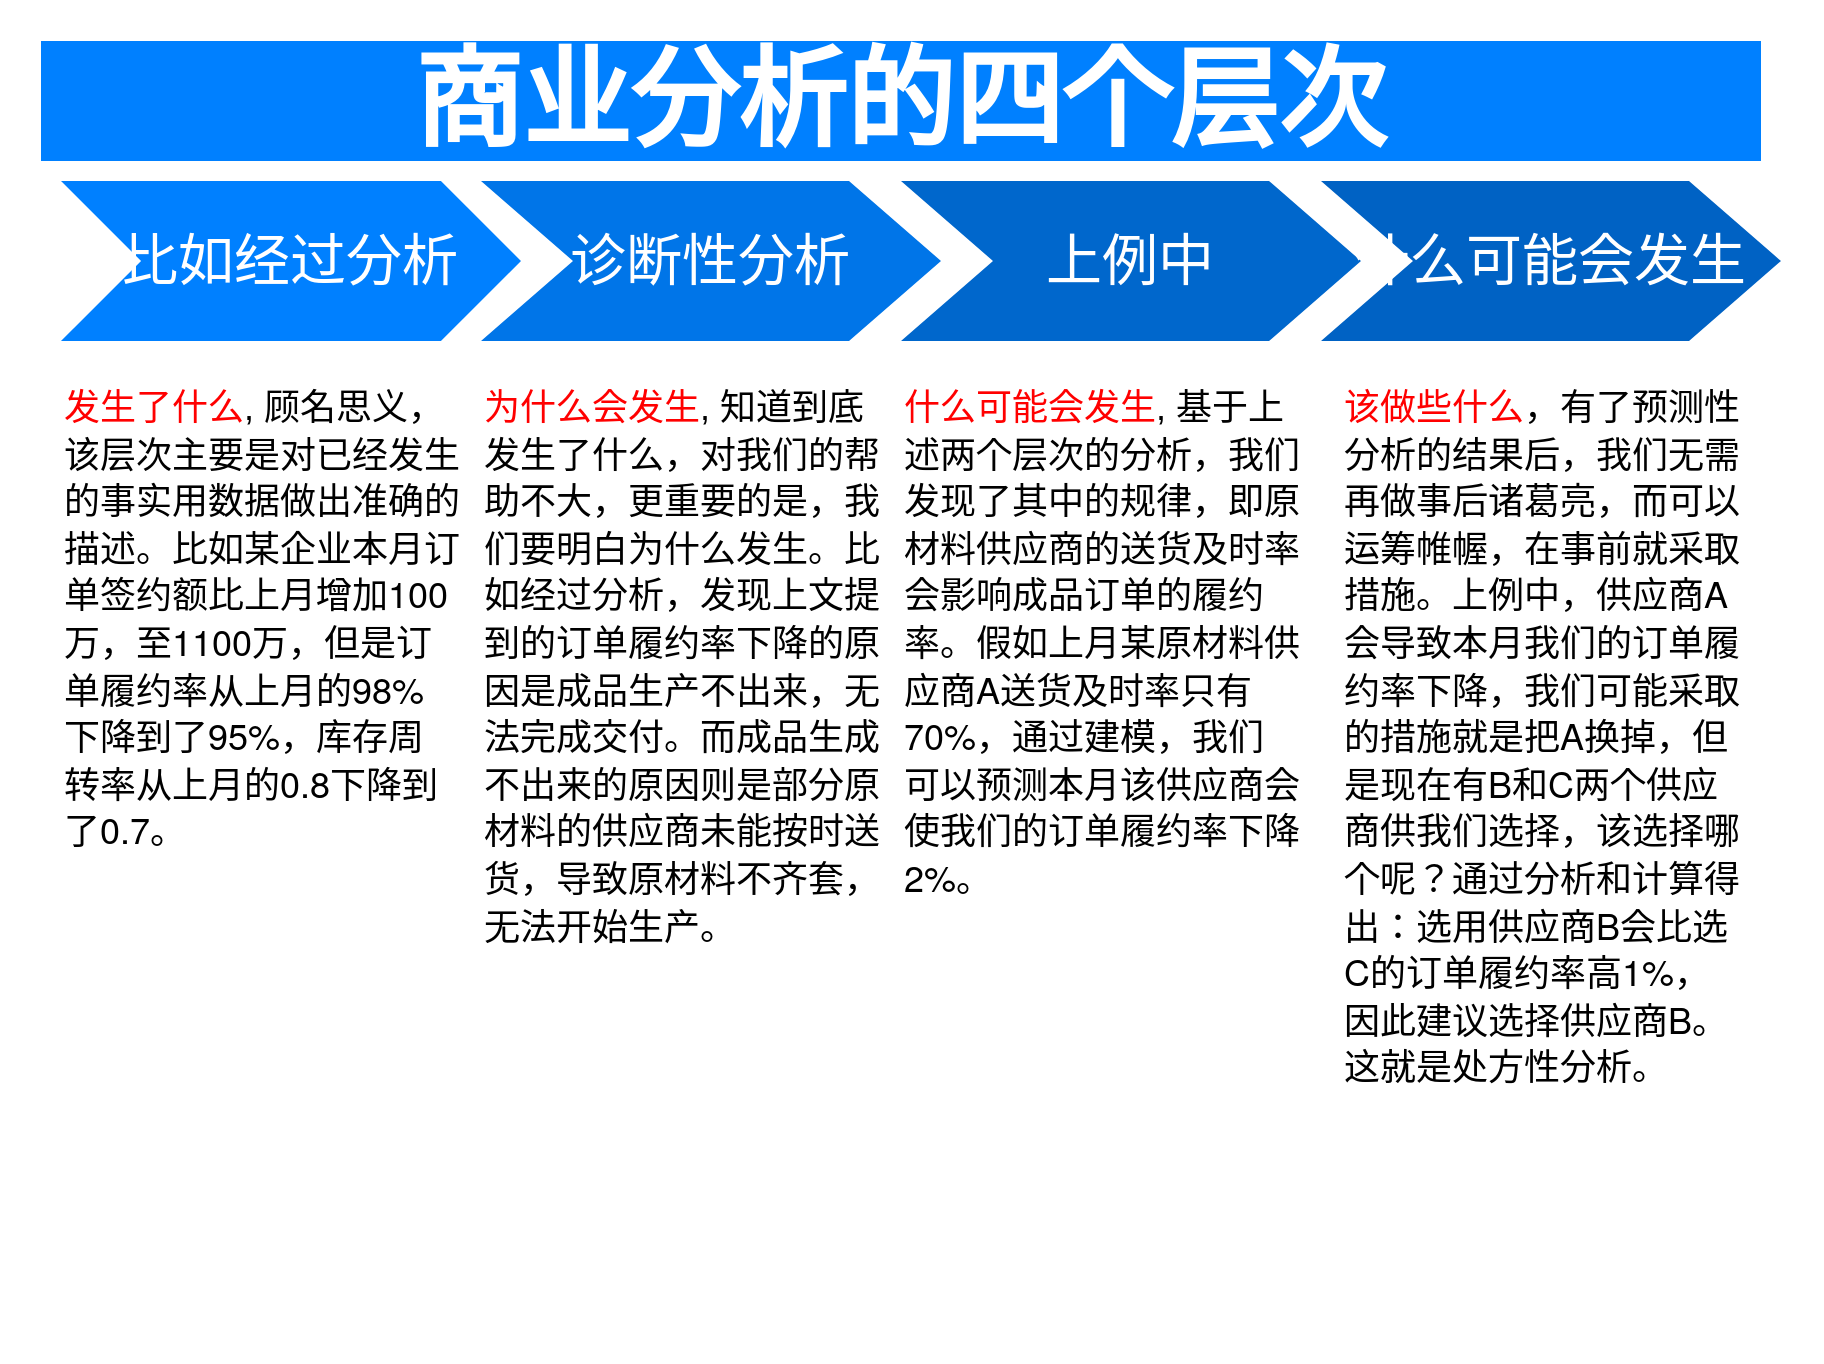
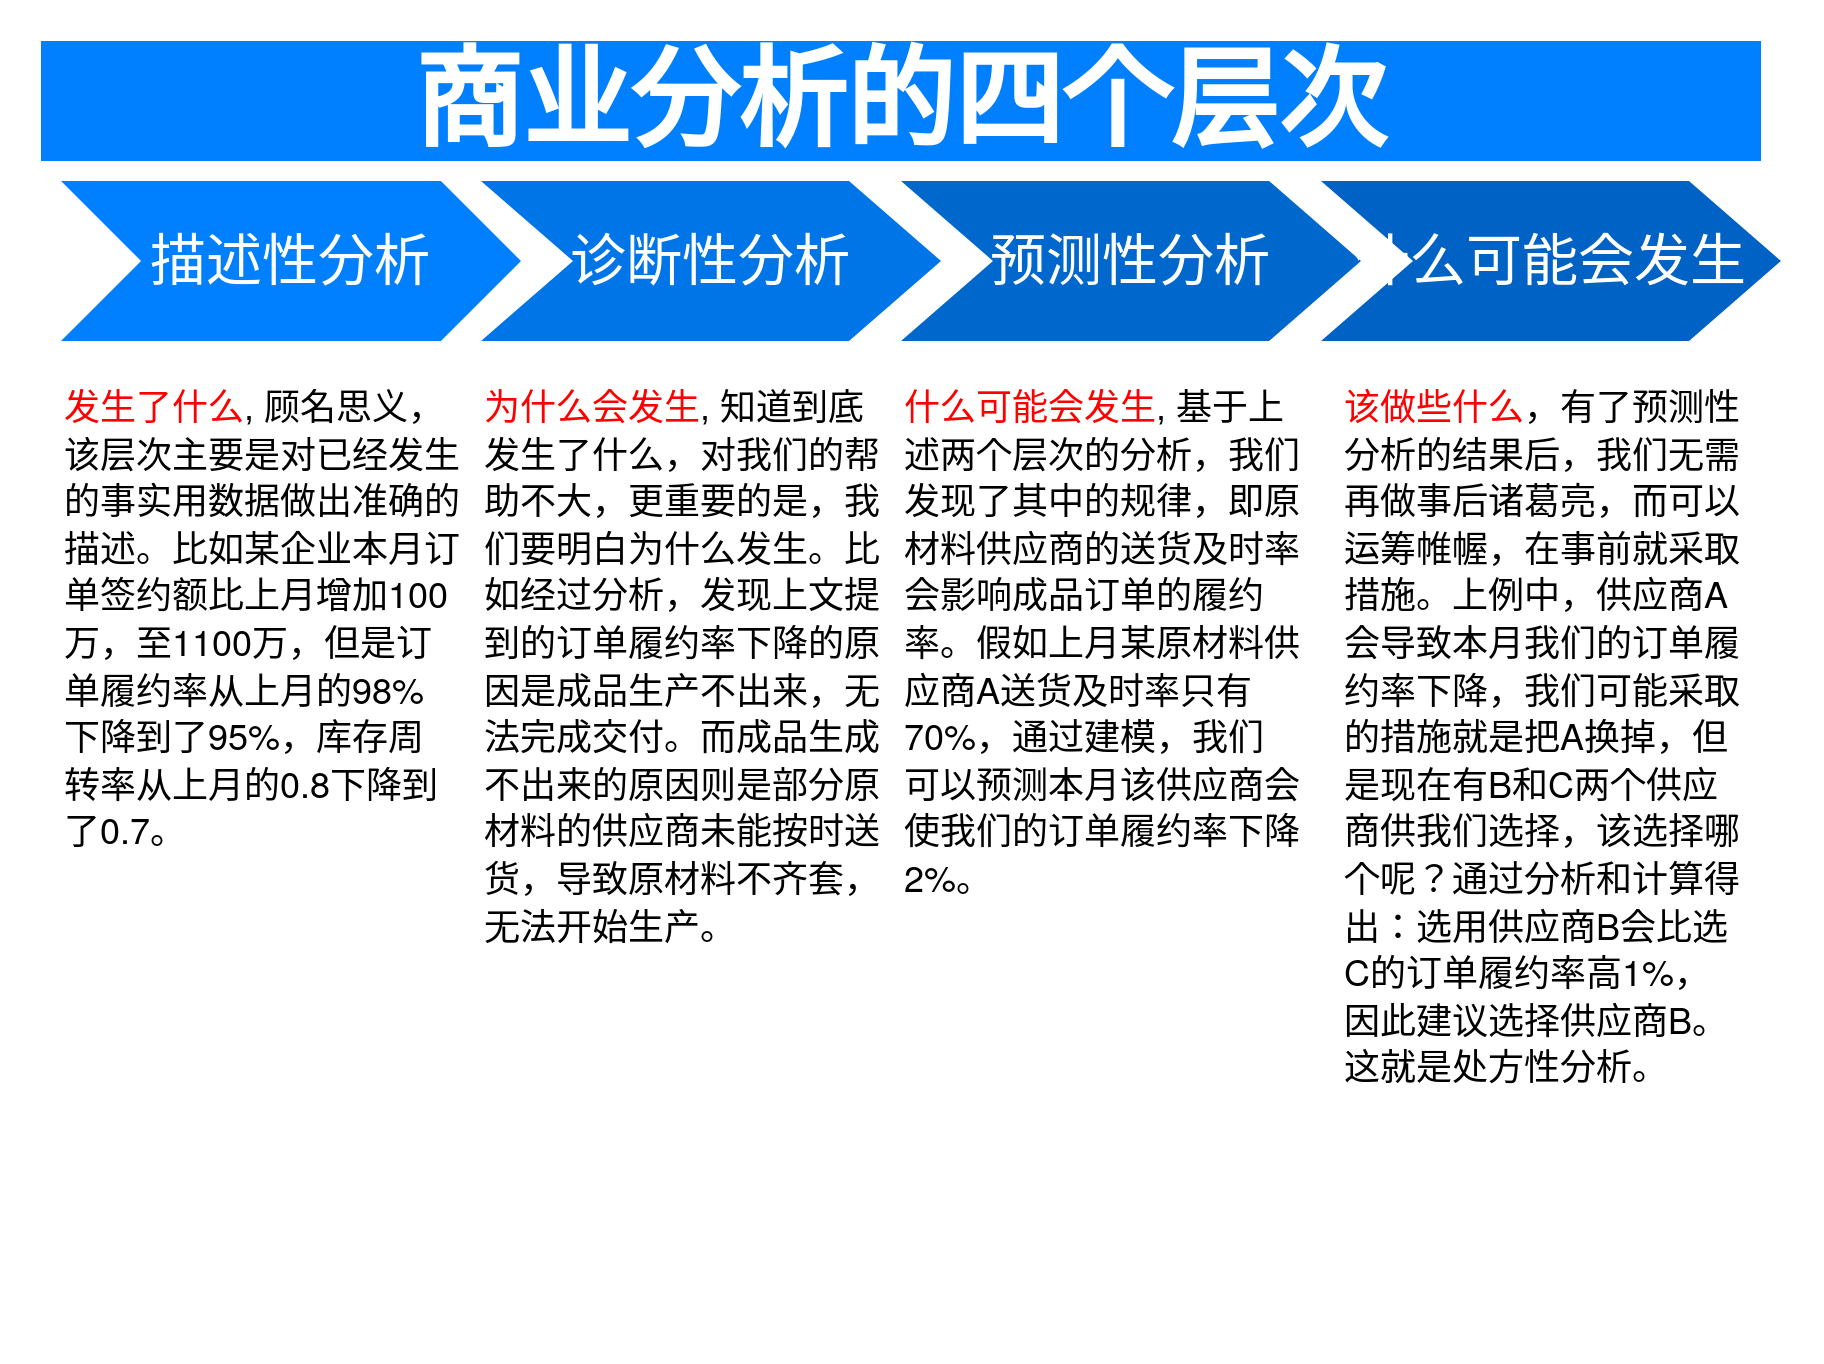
  <mxCell id="0" />
  <mxCell id="1" parent="0" />
- <mxCell id="2" value="比如经过分析" style="shape=step;whiteSpace=wrap;html=1;fontSize=28;fillColor=#0080FF;fontColor=#FFFFFF;strokeColor=none;size=0.174;" parent="1" vertex="1"><mxGeometry x="30" y="90" width="230" height="80" as="geometry" /></mxCell>
+ <mxCell id="2" value="描述性分析" style="shape=step;whiteSpace=wrap;html=1;fontSize=28;fillColor=#0080FF;fontColor=#FFFFFF;strokeColor=none;size=0.174;" parent="1" vertex="1"><mxGeometry x="30" y="90" width="230" height="80" as="geometry" /></mxCell>
  <mxCell id="3" value="诊断性分析" style="shape=step;whiteSpace=wrap;html=1;fontSize=28;fillColor=#0075E8;fontColor=#FFFFFF;strokeColor=none;" parent="1" vertex="1"><mxGeometry x="240" y="90" width="230" height="80" as="geometry" /></mxCell>
- <mxCell id="4" value="上例中" style="shape=step;whiteSpace=wrap;html=1;fontSize=28;fillColor=#0067CC;fontColor=#FFFFFF;strokeColor=none;" parent="1" vertex="1"><mxGeometry x="450" y="90" width="230" height="80" as="geometry" /></mxCell>
+ <mxCell id="4" value="预测性分析" style="shape=step;whiteSpace=wrap;html=1;fontSize=28;fillColor=#0067CC;fontColor=#FFFFFF;strokeColor=none;" parent="1" vertex="1"><mxGeometry x="450" y="90" width="230" height="80" as="geometry" /></mxCell>
  <mxCell id="5" value="什么可能会发生" style="shape=step;whiteSpace=wrap;html=1;fontSize=28;fillColor=#0062C4;fontColor=#FFFFFF;strokeColor=none;" parent="1" vertex="1"><mxGeometry x="660" y="90" width="230" height="80" as="geometry" /></mxCell>
  <mxCell id="6" value="商业分析的四个层次" style="text;html=1;strokeColor=none;align=center;verticalAlign=middle;whiteSpace=wrap;fontSize=54;fontStyle=1;fontColor=#FFFFFF;fillColor=#0080FF;" parent="1" vertex="1"><mxGeometry x="20" y="20" width="860" height="60" as="geometry" /></mxCell>
  <mxCell id="7" value="&lt;font style=&quot;font-size: 18px&quot;&gt;&lt;span style=&quot;font-family: &amp;#34;pingfang sc&amp;#34; , &amp;#34;helvetica neue&amp;#34; , &amp;#34;helvetica&amp;#34; , &amp;#34;arial&amp;#34; , &amp;#34;microsoft yahei&amp;#34; , sans-serif ; text-align: justify ; background-color: rgb(255 , 255 , 255)&quot;&gt;&lt;font color=&quot;#ff0000&quot;&gt;发生了什么&lt;/font&gt;&lt;/span&gt;, 顾名思义，&lt;span style=&quot;font-family: &amp;#34;pingfang sc&amp;#34; , &amp;#34;helvetica neue&amp;#34; , &amp;#34;helvetica&amp;#34; , &amp;#34;arial&amp;#34; , &amp;#34;microsoft yahei&amp;#34; , sans-serif ; text-align: justify ; background-color: rgb(255 , 255 , 255)&quot;&gt;该层次主要是对已经发生的事实用数据做出准确的描述。比如某企业本月订单签约额比上月增加100万，至1100万，但是订单履约率从上月的98%下降到了95%，库存周转率从上月的0.8下降到了0.7。&lt;/span&gt;&lt;/font&gt;" style="text;spacingTop=-5;fillColor=#ffffff;whiteSpace=wrap;html=1;align=left;fontSize=12;fontFamily=Helvetica;fillColor=none;strokeColor=none;" parent="1" vertex="1"><mxGeometry x="30" y="190" width="200" height="320" as="geometry" /></mxCell>
  <mxCell id="8" value="&lt;font style=&quot;font-size: 18px&quot;&gt;&lt;span style=&quot;font-family: &amp;#34;pingfang sc&amp;#34; , &amp;#34;helvetica neue&amp;#34; , &amp;#34;helvetica&amp;#34; , &amp;#34;arial&amp;#34; , &amp;#34;microsoft yahei&amp;#34; , sans-serif ; text-align: justify ; background-color: rgb(255 , 255 , 255)&quot;&gt;&lt;font color=&quot;#ff0000&quot;&gt;为什么会发生&lt;/font&gt;&lt;/span&gt;,&amp;nbsp;&lt;span style=&quot;font-family: &amp;#34;pingfang sc&amp;#34; , &amp;#34;helvetica neue&amp;#34; , &amp;#34;helvetica&amp;#34; , &amp;#34;arial&amp;#34; , &amp;#34;microsoft yahei&amp;#34; , sans-serif ; text-align: justify ; background-color: rgb(255 , 255 , 255)&quot;&gt;知道到底发生了什么，对我们的帮助不大，更重要的是，我们要明白为什么发生。比如经过分析，发现上文提到的订单履约率下降的原因是成品生产不出来，无法完成交付。而成品生成不出来的原因则是部分原材料的供应商未能按时送货，导致原材料不齐套，无法开始生产。&lt;/span&gt;&lt;/font&gt;" style="text;spacingTop=-5;fillColor=#ffffff;whiteSpace=wrap;html=1;align=left;fontSize=12;fontFamily=Helvetica;fillColor=none;strokeColor=none;" parent="1" vertex="1"><mxGeometry x="240" y="190" width="200" height="320" as="geometry" /></mxCell>
  <mxCell id="9" value="&lt;font style=&quot;font-size: 18px&quot;&gt;&lt;span style=&quot;color: rgb(255 , 0 , 0) ; font-family: &amp;#34;pingfang sc&amp;#34; , &amp;#34;helvetica neue&amp;#34; , &amp;#34;helvetica&amp;#34; , &amp;#34;arial&amp;#34; , &amp;#34;microsoft yahei&amp;#34; , sans-serif ; text-align: justify ; background-color: rgb(255 , 255 , 255)&quot;&gt;什么可能会发生&lt;/span&gt;,&amp;nbsp;&lt;span style=&quot;font-family: &amp;#34;pingfang sc&amp;#34; , &amp;#34;helvetica neue&amp;#34; , &amp;#34;helvetica&amp;#34; , &amp;#34;arial&amp;#34; , &amp;#34;microsoft yahei&amp;#34; , sans-serif ; text-align: justify ; background-color: rgb(255 , 255 , 255)&quot;&gt;基于上述两个层次的分析，我们发现了其中的规律，即原材料供应商的送货及时率会影响成品订单的履约率。假如上月某原材料供应商A送货及时率只有70%，通过建模，我们可以预测本月该供应商会使我们的订单履约率下降2%。&lt;/span&gt;&lt;/font&gt;" style="text;spacingTop=-5;fillColor=#ffffff;whiteSpace=wrap;html=1;align=left;fontSize=12;fontFamily=Helvetica;fillColor=none;strokeColor=none;" parent="1" vertex="1"><mxGeometry x="450" y="190" width="200" height="320" as="geometry" /></mxCell>
  <mxCell id="10" value="&lt;font style=&quot;font-size: 18px&quot;&gt;&lt;span style=&quot;font-family: &amp;#34;pingfang sc&amp;#34; , &amp;#34;helvetica neue&amp;#34; , &amp;#34;helvetica&amp;#34; , &amp;#34;arial&amp;#34; , &amp;#34;microsoft yahei&amp;#34; , sans-serif ; text-align: justify ; background-color: rgb(255 , 255 , 255)&quot;&gt;&lt;font color=&quot;#ff0000&quot;&gt;该做些什么&lt;/font&gt;，&lt;/span&gt;&lt;span style=&quot;font-family: &amp;#34;pingfang sc&amp;#34; , &amp;#34;helvetica neue&amp;#34; , &amp;#34;helvetica&amp;#34; , &amp;#34;arial&amp;#34; , &amp;#34;microsoft yahei&amp;#34; , sans-serif ; text-align: justify ; background-color: rgb(255 , 255 , 255)&quot;&gt;有了预测性分析的结果后，我们无需再做事后诸葛亮，而可以运筹帷幄，在事前就采取措施。上例中，供应商A会导致本月我们的订单履约率下降，我们可能采取的措施就是把A换掉，但是现在有B和C两个供应商供我们选择，该选择哪个呢？通过分析和计算得出：选用供应商B会比选C的订单履约率高1%，因此建议选择供应商B。这就是处方性分析。&lt;/span&gt;&lt;/font&gt;" style="text;spacingTop=-5;fillColor=#ffffff;whiteSpace=wrap;html=1;align=left;fontSize=12;fontFamily=Helvetica;fillColor=none;strokeColor=none;" parent="1" vertex="1"><mxGeometry x="670" y="190" width="200" height="470" as="geometry" /></mxCell>
